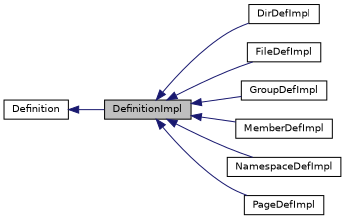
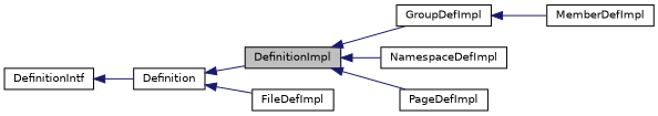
  digraph {
    rankdir=LR
    node [color=black fillcolor=white fontname=Helvetica fontsize=10 shape=record style=filled]
    edge [color=midnightblue dir=back fontname=Helvetica fontsize=10 labelfontname=Helvetica labelfontsize=10 style=solid]
    n1 [fillcolor=grey75 fontcolor=black height=0.2 label=DefinitionImpl width=0.4]
-   n2 [height=0.2 label=DirDefImpl width=0.4]
    n3 [height=0.2 label=FileDefImpl width=0.4]
    n4 [height=0.2 label=GroupDefImpl width=0.4]
    n5 [height=0.2 label=MemberDefImpl width=0.4]
    n6 [height=0.2 label=NamespaceDefImpl width=0.4]
    n7 [height=0.2 label=PageDefImpl width=0.4]
    n8 [height=0.2 label=Definition width=0.4]
-   n1 -> n2
-   n1 -> n3
+   n9 [height=0.2 label=DefinitionIntf width=0.4]
+   n8 -> n3
    n1 -> n4
-   n1 -> n5
+   n4 -> n5
    n1 -> n6
    n1 -> n7
    n8 -> n1
+   n9 -> n8
  }
